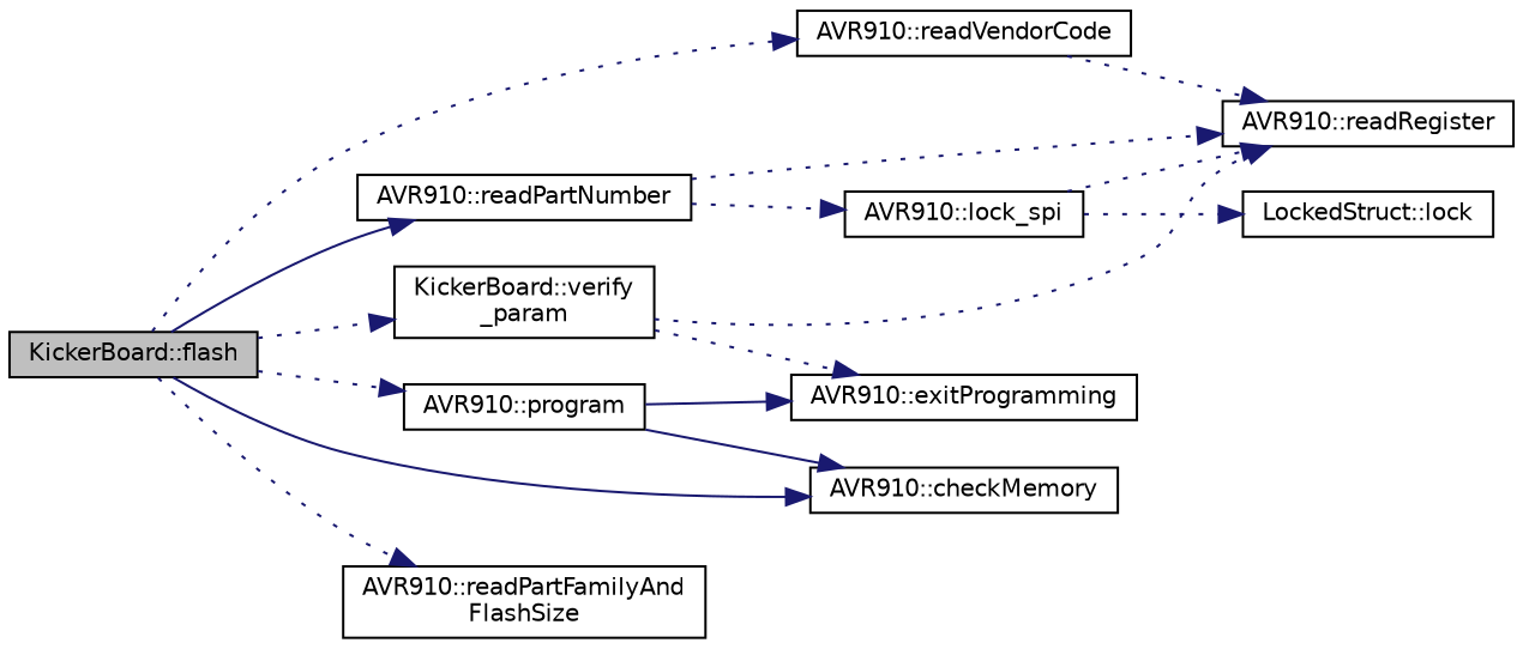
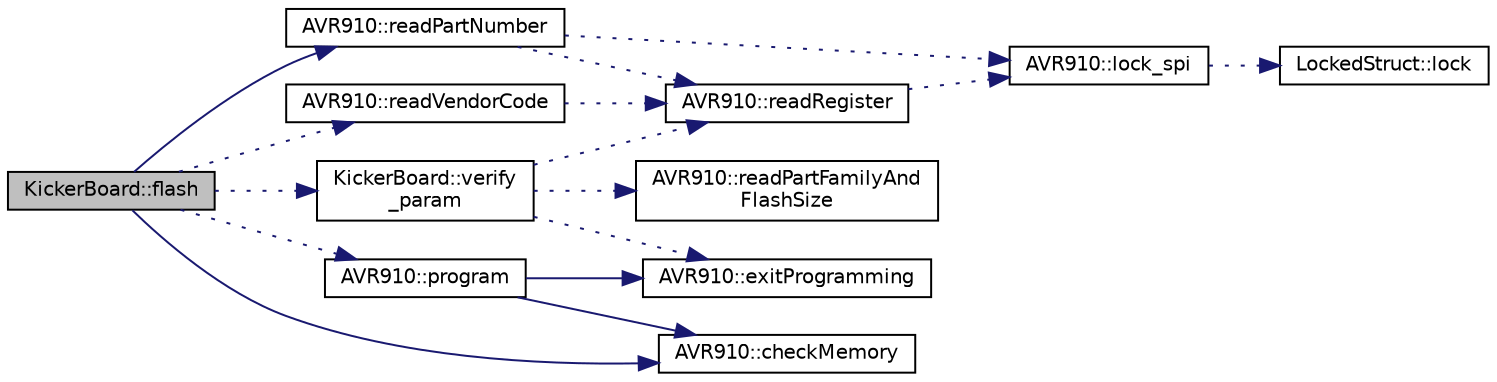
  digraph {
    rankdir=LR
    node [color=black fillcolor=white fontname=Helvetica fontsize=10 shape=record style=filled]
    edge [color=midnightblue fontname=Helvetica fontsize=10 labelfontname=Helvetica labelfontsize=10 style=dotted]
    n1 [fillcolor=grey75 fontcolor=black height=0.2 label="KickerBoard::flash" width=0.4]
    n2 [height=0.2 label="AVR910::readVendorCode" width=0.4]
    n3 [height=0.2 label="AVR910::readPartFamilyAnd\lFlashSize" width=0.4]
    n4 [height=0.2 label="AVR910::readPartNumber" width=0.4]
    n5 [height=0.2 label="KickerBoard::verify\l_param" width=0.4]
    n6 [height=0.2 label="AVR910::checkMemory" width=0.4]
    n7 [height=0.2 label="AVR910::program" width=0.4]
    n8 [height=0.2 label="AVR910::readRegister" width=0.4]
    n9 [height=0.2 label="AVR910::lock_spi" width=0.4]
    n10 [height=0.2 label="AVR910::exitProgramming" width=0.4]
    n11 [height=0.2 label="LockedStruct::lock" width=0.4]
    n1 -> n2
-   n1 -> n3
+   n5 -> n3
    n1 -> n4 [style=solid]
    n1 -> n5
    n1 -> n6 [style=solid]
    n1 -> n7
    n2 -> n8
    n4 -> n8
    n4 -> n9
    n5 -> n8
    n5 -> n10
    n7 -> n6 [style=solid]
    n7 -> n10 [style=solid]
-   n9 -> n8
+   n8 -> n9
    n9 -> n11
  }
